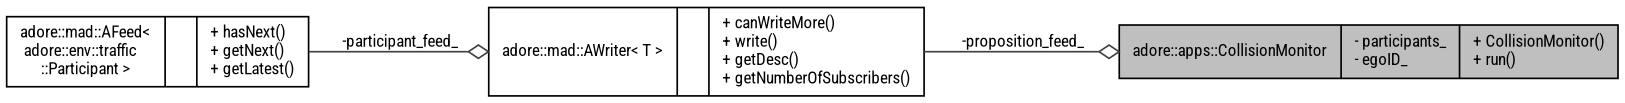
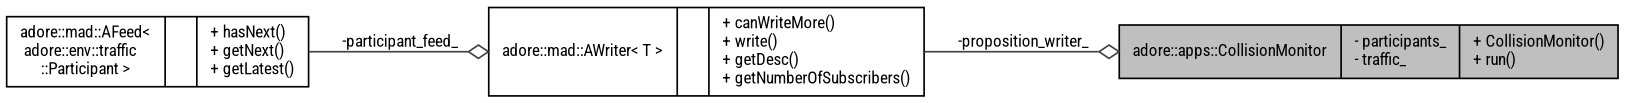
  digraph {
    fontname="Roboto Condensed"
    rankdir=LR
    node [color=black fillcolor=white fontname="Roboto Condensed" fontsize=10 shape=record style=filled]
    edge [arrowhead=odiamond color=grey25 fontname="Roboto Condensed" fontsize=10 labelfontname=Helvetica labelfontsize=10 style=solid]
-   n1 [fillcolor=grey75 fontcolor=black height=0.2 label="{adore::apps::CollisionMonitor\n|- participants_\l- egoID_\l|+ CollisionMonitor()\l+ run()\l}" width=0.4]
+   n1 [fillcolor=grey75 fontcolor=black height=0.2 label="{adore::apps::CollisionMonitor\n|- participants_\l- traffic_\l|+ CollisionMonitor()\l+ run()\l}" width=0.4]
    n2 [height=0.2 label="{adore::mad::AWriter\< T \>\n||+ canWriteMore()\l+ write()\l+ getDesc()\l+ getNumberOfSubscribers()\l}" width=0.4]
    n3 [height=0.2 label="{adore::mad::AFeed\<\l adore::env::traffic\l::Participant \>\n||+ hasNext()\l+ getNext()\l+ getLatest()\l}" width=0.4]
-   n2 -> n1 [label=" -proposition_feed_"]
+   n2 -> n1 [label=" -proposition_writer_"]
    n3 -> n2 [label=" -participant_feed_"]
  }
